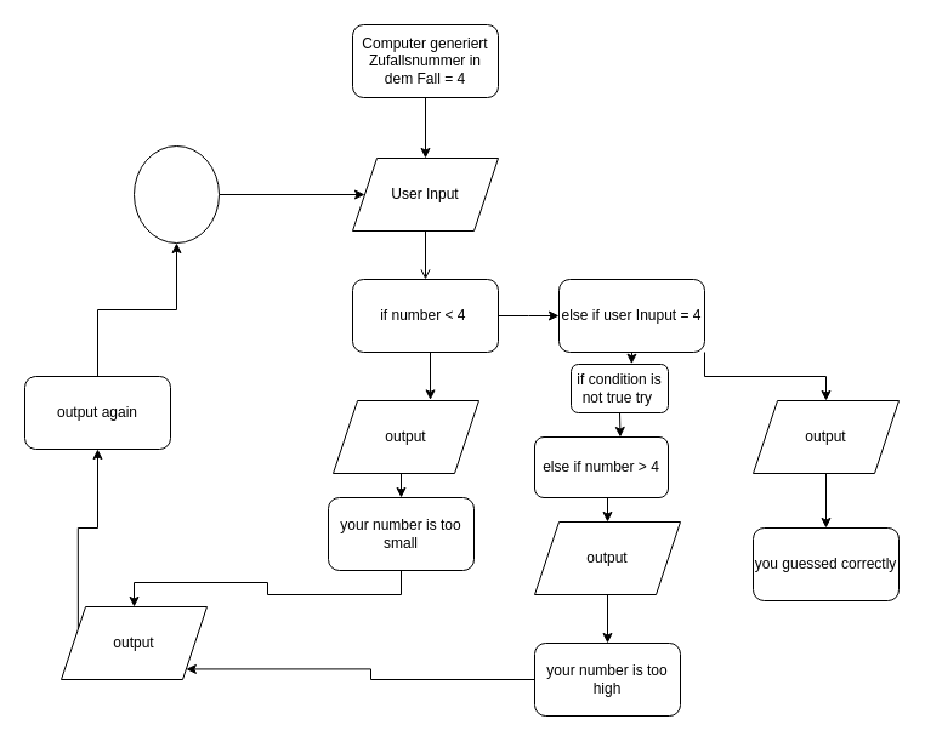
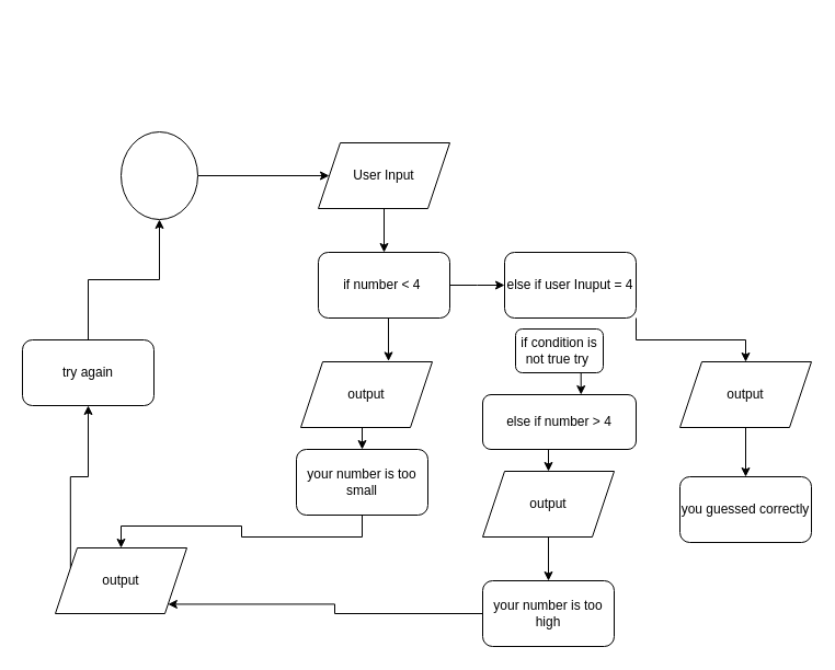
  <mxCell id="0" />
  <mxCell id="1" parent="0" />
- <mxCell id="2" style="edgeStyle=orthogonalEdgeStyle;rounded=0;orthogonalLoop=1;jettySize=auto;html=1;exitX=0.5;exitY=1;exitDx=0;exitDy=0;endArrow=open;" edge="1" parent="1" source="3" target="9"><mxGeometry relative="1" as="geometry" /></mxCell>
+ <mxCell id="2" style="edgeStyle=orthogonalEdgeStyle;rounded=0;orthogonalLoop=1;jettySize=auto;html=1;exitX=0.5;exitY=1;exitDx=0;exitDy=0;" edge="1" parent="1" source="3" target="9"><mxGeometry relative="1" as="geometry" /></mxCell>
  <mxCell id="3" value="User Input" style="shape=parallelogram;perimeter=parallelogramPerimeter;whiteSpace=wrap;html=1;fixedSize=1;" vertex="1" parent="1"><mxGeometry x="290" y="130" width="120" height="60" as="geometry" /></mxCell>
- <mxCell id="4" style="edgeStyle=orthogonalEdgeStyle;rounded=0;orthogonalLoop=1;jettySize=auto;html=1;exitX=0.5;exitY=1;exitDx=0;exitDy=0;entryX=0.5;entryY=0;entryDx=0;entryDy=0;" edge="1" parent="1" source="5" target="3"><mxGeometry relative="1" as="geometry" /></mxCell>
- <mxCell id="5" value="Computer generiert Zufallsnummer in dem Fall = 4" style="rounded=1;whiteSpace=wrap;html=1;" vertex="1" parent="1"><mxGeometry x="290" y="20" width="120" height="60" as="geometry" /></mxCell>
  <mxCell id="6" style="edgeStyle=orthogonalEdgeStyle;rounded=0;orthogonalLoop=1;jettySize=auto;html=1;exitX=0.5;exitY=1;exitDx=0;exitDy=0;entryX=0.5;entryY=0;entryDx=0;entryDy=0;" edge="1" parent="1" source="7" target="11"><mxGeometry relative="1" as="geometry" /></mxCell>
  <mxCell id="7" value="output" style="shape=parallelogram;perimeter=parallelogramPerimeter;whiteSpace=wrap;html=1;fixedSize=1;" vertex="1" parent="1"><mxGeometry x="274" y="330" width="120" height="60" as="geometry" /></mxCell>
  <mxCell id="8" style="edgeStyle=orthogonalEdgeStyle;rounded=0;orthogonalLoop=1;jettySize=auto;html=1;exitX=1;exitY=0.5;exitDx=0;exitDy=0;entryX=0;entryY=0.5;entryDx=0;entryDy=0;" edge="1" parent="1" source="9"><mxGeometry relative="1" as="geometry"><mxPoint x="460" y="260" as="targetPoint" /></mxGeometry></mxCell>
  <mxCell id="9" value="if number &amp;lt; 4&amp;nbsp;" style="rounded=1;whiteSpace=wrap;html=1;" vertex="1" parent="1"><mxGeometry x="290" y="230" width="120" height="60" as="geometry" /></mxCell>
  <mxCell id="10" style="edgeStyle=orthogonalEdgeStyle;rounded=0;orthogonalLoop=1;jettySize=auto;html=1;exitX=0.5;exitY=1;exitDx=0;exitDy=0;" edge="1" parent="1" source="11" target="27"><mxGeometry relative="1" as="geometry" /></mxCell>
  <mxCell id="11" value="your number is too small" style="rounded=1;whiteSpace=wrap;html=1;" vertex="1" parent="1"><mxGeometry x="270" y="410" width="120" height="60" as="geometry" /></mxCell>
  <mxCell id="12" style="edgeStyle=orthogonalEdgeStyle;rounded=0;orthogonalLoop=1;jettySize=auto;html=1;exitX=0.5;exitY=1;exitDx=0;exitDy=0;entryX=0.667;entryY=-0.01;entryDx=0;entryDy=0;entryPerimeter=0;" edge="1" parent="1" source="9" target="7"><mxGeometry relative="1" as="geometry" /></mxCell>
  <mxCell id="13" style="edgeStyle=orthogonalEdgeStyle;rounded=0;orthogonalLoop=1;jettySize=auto;html=1;exitX=1;exitY=1;exitDx=0;exitDy=0;entryX=0.5;entryY=0;entryDx=0;entryDy=0;" edge="1" parent="1" source="14" target="16"><mxGeometry relative="1" as="geometry" /></mxCell>
  <mxCell id="14" value="else if user Inuput = 4" style="rounded=1;whiteSpace=wrap;html=1;" vertex="1" parent="1"><mxGeometry x="460" y="230" width="120" height="60" as="geometry" /></mxCell>
  <mxCell id="15" style="edgeStyle=orthogonalEdgeStyle;rounded=0;orthogonalLoop=1;jettySize=auto;html=1;exitX=0.5;exitY=1;exitDx=0;exitDy=0;entryX=0.5;entryY=0;entryDx=0;entryDy=0;" edge="1" parent="1" source="16" target="17"><mxGeometry relative="1" as="geometry" /></mxCell>
  <mxCell id="16" value="output" style="shape=parallelogram;perimeter=parallelogramPerimeter;whiteSpace=wrap;html=1;fixedSize=1;" vertex="1" parent="1"><mxGeometry x="620" y="330" width="120" height="60" as="geometry" /></mxCell>
  <mxCell id="17" value="you guessed correctly" style="rounded=1;whiteSpace=wrap;html=1;" vertex="1" parent="1"><mxGeometry x="620" y="435" width="120" height="60" as="geometry" /></mxCell>
  <mxCell id="18" style="edgeStyle=orthogonalEdgeStyle;rounded=0;orthogonalLoop=1;jettySize=auto;html=1;exitX=0.5;exitY=1;exitDx=0;exitDy=0;entryX=0.5;entryY=0;entryDx=0;entryDy=0;" edge="1" parent="1" source="19" target="21"><mxGeometry relative="1" as="geometry" /></mxCell>
- <mxCell id="19" value="else if number &amp;gt; 4" style="rounded=1;whiteSpace=wrap;html=1;" vertex="1" parent="1"><mxGeometry x="440" y="360" width="110" height="50" as="geometry" /></mxCell>
+ <mxCell id="19" value="else if number &amp;gt; 4" style="rounded=1;whiteSpace=wrap;html=1;" vertex="1" parent="1"><mxGeometry x="440" y="360" width="140" height="50" as="geometry" /></mxCell>
  <mxCell id="20" style="edgeStyle=orthogonalEdgeStyle;rounded=0;orthogonalLoop=1;jettySize=auto;html=1;exitX=0.5;exitY=1;exitDx=0;exitDy=0;entryX=0.5;entryY=0;entryDx=0;entryDy=0;" edge="1" parent="1" source="21" target="23"><mxGeometry relative="1" as="geometry" /></mxCell>
  <mxCell id="21" value="output" style="shape=parallelogram;perimeter=parallelogramPerimeter;whiteSpace=wrap;html=1;fixedSize=1;" vertex="1" parent="1"><mxGeometry x="440" y="430" width="120" height="60" as="geometry" /></mxCell>
  <mxCell id="22" style="edgeStyle=orthogonalEdgeStyle;rounded=0;orthogonalLoop=1;jettySize=auto;html=1;exitX=0;exitY=0.5;exitDx=0;exitDy=0;entryX=1;entryY=1;entryDx=0;entryDy=0;" edge="1" parent="1" source="23" target="27"><mxGeometry relative="1" as="geometry" /></mxCell>
  <mxCell id="23" value="your number is too high" style="rounded=1;whiteSpace=wrap;html=1;" vertex="1" parent="1"><mxGeometry x="440" y="530" width="120" height="60" as="geometry" /></mxCell>
  <mxCell id="24" style="edgeStyle=orthogonalEdgeStyle;rounded=0;orthogonalLoop=1;jettySize=auto;html=1;" edge="1" parent="1" source="25" target="29"><mxGeometry relative="1" as="geometry"><mxPoint x="170" y="160" as="targetPoint" /></mxGeometry></mxCell>
- <mxCell id="25" value="output again" style="rounded=1;whiteSpace=wrap;html=1;" vertex="1" parent="1"><mxGeometry x="20" y="310" width="120" height="60" as="geometry" /></mxCell>
+ <mxCell id="25" value="try again" style="rounded=1;whiteSpace=wrap;html=1;" vertex="1" parent="1"><mxGeometry x="20" y="310" width="120" height="60" as="geometry" /></mxCell>
  <mxCell id="26" style="edgeStyle=orthogonalEdgeStyle;rounded=0;orthogonalLoop=1;jettySize=auto;html=1;exitX=0;exitY=0.25;exitDx=0;exitDy=0;" edge="1" parent="1" source="27" target="25"><mxGeometry relative="1" as="geometry" /></mxCell>
  <mxCell id="27" value="output" style="shape=parallelogram;perimeter=parallelogramPerimeter;whiteSpace=wrap;html=1;fixedSize=1;" vertex="1" parent="1"><mxGeometry x="50" y="500" width="120" height="60" as="geometry" /></mxCell>
  <mxCell id="28" value="" style="edgeStyle=orthogonalEdgeStyle;rounded=0;orthogonalLoop=1;jettySize=auto;html=1;" edge="1" parent="1" source="29" target="3"><mxGeometry relative="1" as="geometry" /></mxCell>
  <mxCell id="29" value="" style="ellipse;whiteSpace=wrap;html=1;" vertex="1" parent="1"><mxGeometry x="110" y="120" width="70" height="80" as="geometry" /></mxCell>
  <mxCell id="30" value="if condition is not true try&amp;nbsp;" style="rounded=1;whiteSpace=wrap;html=1;" vertex="1" parent="1"><mxGeometry x="470" y="300" width="80" height="40" as="geometry" /></mxCell>
- <mxCell id="31" style="edgeStyle=orthogonalEdgeStyle;rounded=0;orthogonalLoop=1;jettySize=auto;html=1;exitX=0.5;exitY=1;exitDx=0;exitDy=0;entryX=0.623;entryY=-0.007;entryDx=0;entryDy=0;entryPerimeter=0;" edge="1" parent="1" source="14" target="30"><mxGeometry relative="1" as="geometry" /></mxCell>
  <mxCell id="32" style="edgeStyle=orthogonalEdgeStyle;rounded=0;orthogonalLoop=1;jettySize=auto;html=1;exitX=0.5;exitY=1;exitDx=0;exitDy=0;entryX=0.641;entryY=0;entryDx=0;entryDy=0;entryPerimeter=0;" edge="1" parent="1" source="30" target="19"><mxGeometry relative="1" as="geometry" /></mxCell>
